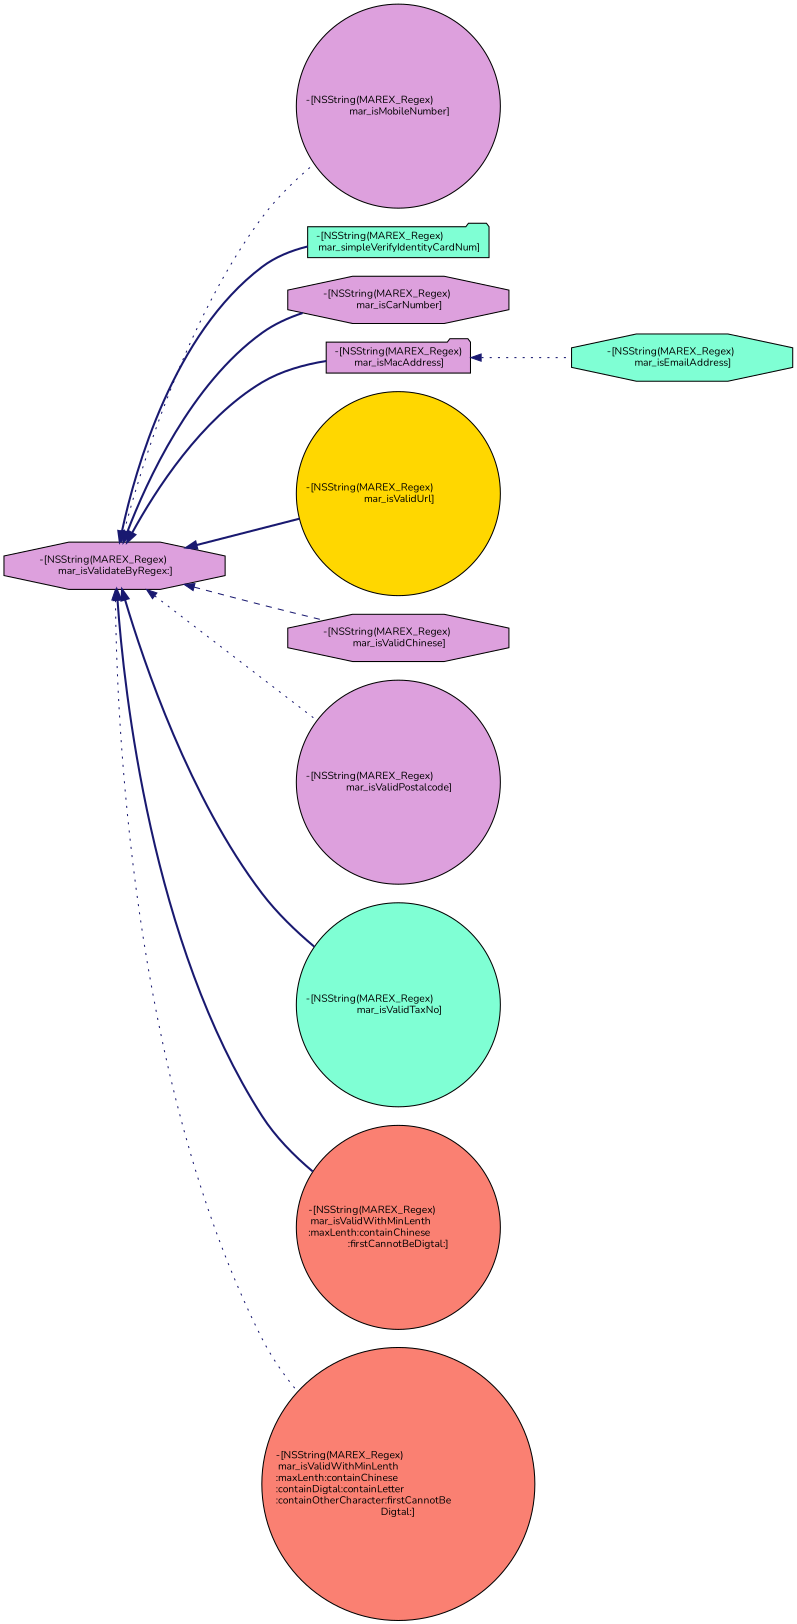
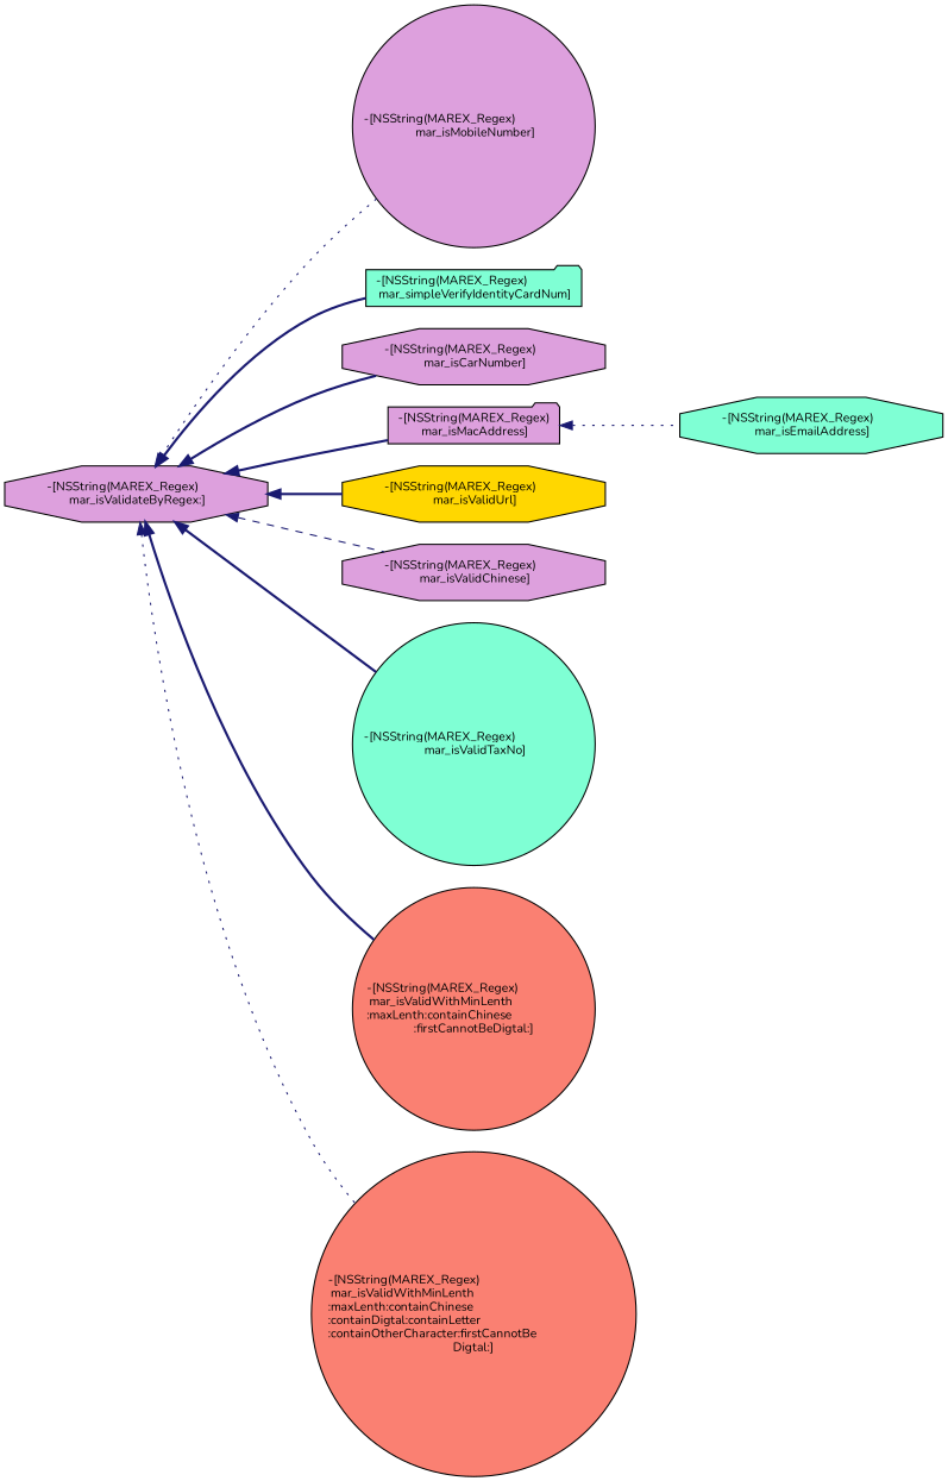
  digraph {
    fontname=Nunito
    rankdir=LR
    node [color=black fillcolor=plum fontname=Nunito fontsize=10 shape=circle style=filled]
    edge [color=midnightblue dir=back fontname=Nunito fontsize=10 labelfontname=Helvetica labelfontsize=10 style=bold]
    n1 [fontcolor=black height=0.2 label="-[NSString(MAREX_Regex)\l mar_isValidateByRegex:]" shape=octagon width=0.4]
    n2 [height=0.2 label="-[NSString(MAREX_Regex)\l mar_isMobileNumber]" width=0.4]
    n3 [fillcolor=aquamarine height=0.2 label="-[NSString(MAREX_Regex)\l mar_simpleVerifyIdentityCardNum]" shape=folder width=0.4]
    n4 [height=0.2 label="-[NSString(MAREX_Regex)\l mar_isCarNumber]" shape=octagon width=0.4]
    n5 [height=0.2 label="-[NSString(MAREX_Regex)\l mar_isMacAddress]" shape=folder width=0.4]
-   n6 [fillcolor=gold height=0.2 label="-[NSString(MAREX_Regex)\l mar_isValidUrl]" width=0.4]
+   n6 [fillcolor=gold height=0.2 label="-[NSString(MAREX_Regex)\l mar_isValidUrl]" shape=octagon width=0.4]
    n7 [height=0.2 label="-[NSString(MAREX_Regex)\l mar_isValidChinese]" shape=octagon width=0.4]
-   n8 [height=0.2 label="-[NSString(MAREX_Regex)\l mar_isValidPostalcode]" width=0.4]
    n9 [fillcolor=aquamarine height=0.2 label="-[NSString(MAREX_Regex)\l mar_isValidTaxNo]" width=0.4]
    n10 [fillcolor=salmon height=0.2 label="-[NSString(MAREX_Regex)\l mar_isValidWithMinLenth\l:maxLenth:containChinese\l:firstCannotBeDigtal:]" width=0.4]
    n11 [fillcolor=salmon height=0.2 label="-[NSString(MAREX_Regex)\l mar_isValidWithMinLenth\l:maxLenth:containChinese\l:containDigtal:containLetter\l:containOtherCharacter:firstCannotBe\lDigtal:]" width=0.4]
    n12 [fillcolor=aquamarine height=0.2 label="-[NSString(MAREX_Regex)\l mar_isEmailAddress]" shape=octagon width=0.4]
    n1 -> n2 [style=dotted]
    n1 -> n3
    n1 -> n4
    n1 -> n5
    n1 -> n6
    n1 -> n7 [style=dashed]
-   n1 -> n8 [style=dotted]
    n1 -> n9
    n1 -> n10
    n1 -> n11 [style=dotted]
    n5 -> n12 [style=dotted]
  }
